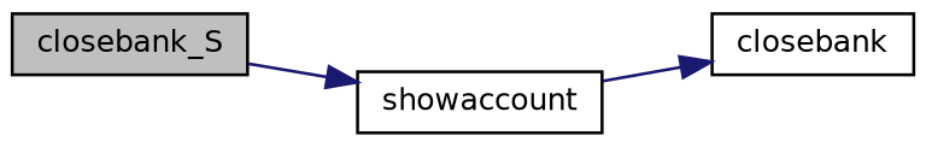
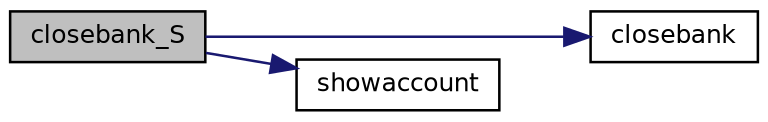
  digraph {
    rankdir=LR
    node [color=black fillcolor=white fontname=Helvetica fontsize=10 shape=record style=filled]
    edge [color=midnightblue fontname=Helvetica fontsize=10 labelfontname=Helvetica labelfontsize=10 style=solid]
    n1 [fillcolor=grey75 fontcolor=black height=0.2 label=closebank_S width=0.4]
    n2 [height=0.2 label=closebank width=0.4]
    n3 [height=0.2 label=showaccount width=0.4]
-   n3 -> n2
+   n1 -> n2
    n1 -> n3
  }
